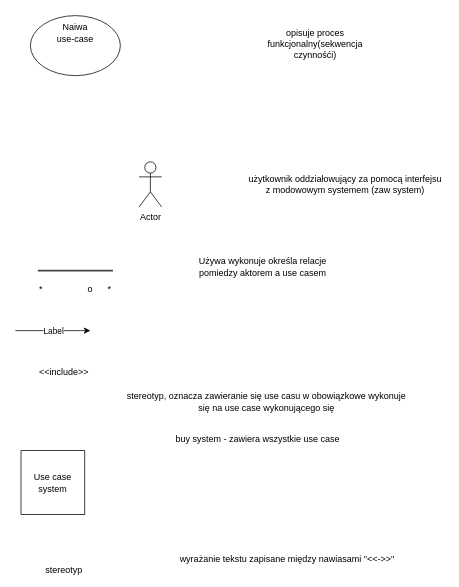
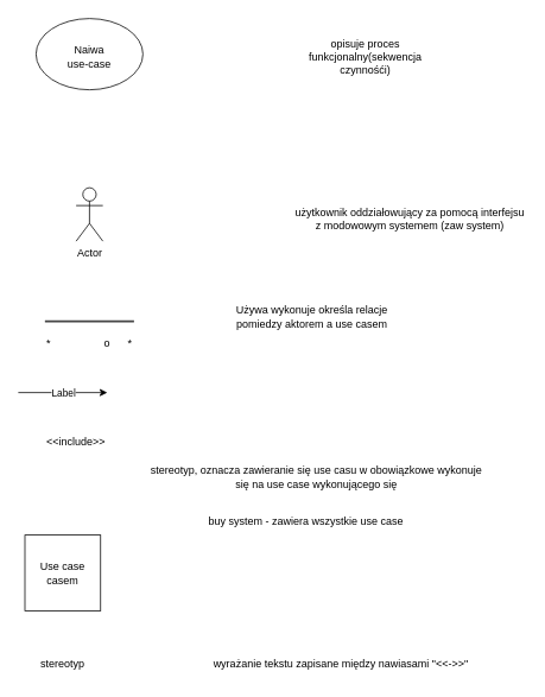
  <mxCell id="0" />
  <mxCell id="1" parent="0" />
  <mxCell id="2" value="" style="ellipse;whiteSpace=wrap;html=1;" vertex="1" parent="1"><mxGeometry x="40" y="20" width="120" height="80" as="geometry" /></mxCell>
- <mxCell id="3" value="opisuje proces funkcjonalny(sekwencja czynnośći)" style="text;html=1;strokeColor=none;fillColor=none;align=center;verticalAlign=middle;whiteSpace=wrap;rounded=0;" vertex="1" parent="1"><mxGeometry x="340" y="45" width="160" height="25" as="geometry" /></mxCell>
- <mxCell id="4" value="Naiwa use-case" style="text;html=1;strokeColor=none;fillColor=none;align=center;verticalAlign=middle;whiteSpace=wrap;rounded=0;" vertex="1" parent="1"><mxGeometry x="70" y="27.5" width="60" height="30" as="geometry" /></mxCell>
- <mxCell id="5" value="Actor" style="shape=umlActor;verticalLabelPosition=bottom;verticalAlign=top;html=1;outlineConnect=0;" vertex="1" parent="1"><mxGeometry x="185" y="215" width="30" height="60" as="geometry" /></mxCell>
+ <mxCell id="3" value="opisuje proces funkcjonalny(sekwencja czynnośći)" style="text;html=1;strokeColor=none;fillColor=none;align=center;verticalAlign=middle;whiteSpace=wrap;rounded=0;" vertex="1" parent="1"><mxGeometry x="330" y="50" width="160" height="25" as="geometry" /></mxCell>
+ <mxCell id="4" value="Naiwa use-case" style="text;html=1;strokeColor=none;fillColor=none;align=center;verticalAlign=middle;whiteSpace=wrap;rounded=0;" vertex="1" parent="1"><mxGeometry x="70" y="47.5" width="60" height="30" as="geometry" /></mxCell>
+ <mxCell id="5" value="Actor" style="shape=umlActor;verticalLabelPosition=bottom;verticalAlign=top;html=1;outlineConnect=0;" vertex="1" parent="1"><mxGeometry x="85" y="210" width="30" height="60" as="geometry" /></mxCell>
  <mxCell id="6" value="użytkownik oddziałowujący za pomocą interfejsu z modowowym systemem (zaw system)" style="text;html=1;strokeColor=none;fillColor=none;align=center;verticalAlign=middle;whiteSpace=wrap;rounded=0;" vertex="1" parent="1"><mxGeometry x="330" y="230" width="260" height="30" as="geometry" /></mxCell>
  <mxCell id="7" value="" style="shape=link;html=1;rounded=0;width=-1;" edge="1" parent="1"><mxGeometry width="100" relative="1" as="geometry"><mxPoint x="50" y="360" as="sourcePoint" /><mxPoint x="150" y="360" as="targetPoint" /></mxGeometry></mxCell>
  <mxCell id="8" value="*&amp;nbsp; &amp;nbsp; &amp;nbsp; &amp;nbsp; &amp;nbsp; &amp;nbsp; &amp;nbsp; &amp;nbsp; &amp;nbsp; o&amp;nbsp; &amp;nbsp; &amp;nbsp; *" style="text;html=1;strokeColor=none;fillColor=none;align=center;verticalAlign=middle;whiteSpace=wrap;rounded=0;" vertex="1" parent="1"><mxGeometry x="50" y="370" width="100" height="30" as="geometry" /></mxCell>
  <mxCell id="9" value="Używa wykonuje określa relacje pomiedzy aktorem a use casem" style="text;html=1;strokeColor=none;fillColor=none;align=center;verticalAlign=middle;whiteSpace=wrap;rounded=0;" vertex="1" parent="1"><mxGeometry x="250" y="340" width="200" height="30" as="geometry" /></mxCell>
  <mxCell id="10" value="" style="endArrow=classic;html=1;rounded=0;" edge="1" parent="1"><mxGeometry relative="1" as="geometry"><mxPoint x="20" y="440" as="sourcePoint" /><mxPoint x="120" y="440" as="targetPoint" /><Array as="points"><mxPoint x="60" y="440" /></Array></mxGeometry></mxCell>
  <mxCell id="11" value="Label" style="edgeLabel;resizable=0;html=1;align=center;verticalAlign=middle;" connectable="0" vertex="1" parent="10"><mxGeometry relative="1" as="geometry" /></mxCell>
  <mxCell id="12" value="&amp;lt;&amp;lt;include&amp;gt;&amp;gt;" style="text;html=1;strokeColor=none;fillColor=none;align=center;verticalAlign=middle;whiteSpace=wrap;rounded=0;" vertex="1" parent="1"><mxGeometry x="55" y="480" width="60" height="30" as="geometry" /></mxCell>
  <mxCell id="13" value="stereotyp, oznacza zawieranie się use casu w obowiązkowe wykonuje się na use case wykonującego się" style="text;html=1;strokeColor=none;fillColor=none;align=center;verticalAlign=middle;whiteSpace=wrap;rounded=0;" vertex="1" parent="1"><mxGeometry x="160" y="520" width="390" height="30" as="geometry" /></mxCell>
  <mxCell id="14" value="" style="whiteSpace=wrap;html=1;aspect=fixed;" vertex="1" parent="1"><mxGeometry x="27.5" y="600" width="85" height="85" as="geometry" /></mxCell>
  <mxCell id="15" value="buy system - zawiera wszystkie use case&amp;nbsp;" style="text;html=1;strokeColor=none;fillColor=none;align=center;verticalAlign=middle;whiteSpace=wrap;rounded=0;" vertex="1" parent="1"><mxGeometry x="160" y="570" width="370" height="30" as="geometry" /></mxCell>
- <mxCell id="16" value="Use case system" style="text;html=1;strokeColor=none;fillColor=none;align=center;verticalAlign=middle;whiteSpace=wrap;rounded=0;" vertex="1" parent="1"><mxGeometry x="40" y="627.5" width="60" height="30" as="geometry" /></mxCell>
- <mxCell id="17" value="stereotyp" style="text;html=1;strokeColor=none;fillColor=none;align=center;verticalAlign=middle;whiteSpace=wrap;rounded=0;" vertex="1" parent="1"><mxGeometry x="55" y="745" width="60" height="30" as="geometry" /></mxCell>
+ <mxCell id="16" value="Use case casem" style="text;html=1;strokeColor=none;fillColor=none;align=center;verticalAlign=middle;whiteSpace=wrap;rounded=0;" vertex="1" parent="1"><mxGeometry x="40" y="627.5" width="60" height="30" as="geometry" /></mxCell>
+ <mxCell id="17" value="stereotyp" style="text;html=1;strokeColor=none;fillColor=none;align=center;verticalAlign=middle;whiteSpace=wrap;rounded=0;" vertex="1" parent="1"><mxGeometry x="40" y="730" width="60" height="30" as="geometry" /></mxCell>
  <mxCell id="18" value="wyrażanie tekstu zapisane między nawiasami &quot;&amp;lt;&amp;lt;-&amp;gt;&amp;gt;&quot;" style="text;html=1;strokeColor=none;fillColor=none;align=center;verticalAlign=middle;whiteSpace=wrap;rounded=0;" vertex="1" parent="1"><mxGeometry x="205" y="730" width="355" height="30" as="geometry" /></mxCell>
